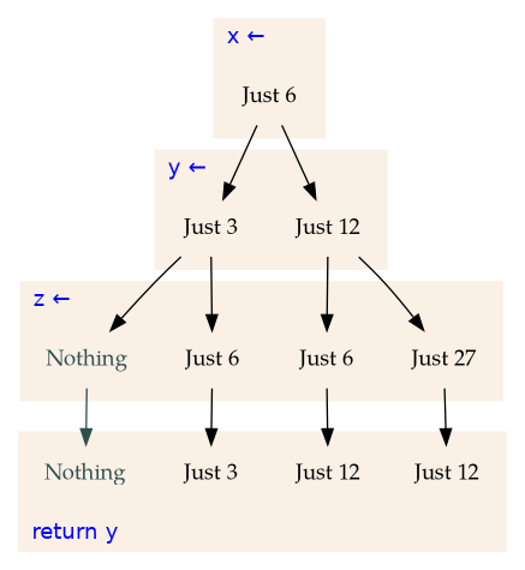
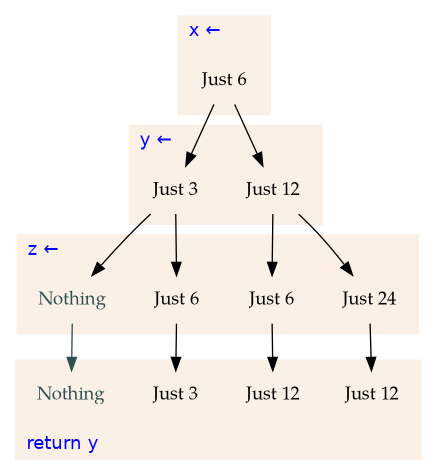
  digraph {
    constraint=false
    fontname=helvetica
    labeljust=l
    node [color=white fontname=palatino shape=none]
    n1 [label="Just 6"]
    n2 [label="Just 12"]
    n3 [label="Just 3"]
-   n4 [label="Just 27"]
+   n4 [label="Just 24"]
    n5 [label="Just 6"]
    n6 [label="Just 6"]
    n7 [fontcolor=darkslategray label=Nothing]
    n8 [label="Just 12"]
    n9 [label="Just 12"]
    n10 [label="Just 3"]
    n11 [fontcolor=darkslategray label=Nothing]
    subgraph cluster_1 {
      color=linen
      fontcolor=blue
      label="x ←"
      style=filled
      n1
    }
    subgraph cluster_2 {
      color=linen
      fontcolor=blue
      label="y ←"
      style=filled
      n2
      n3
    }
    subgraph cluster_3 {
      color=linen
      fontcolor=blue
      label="z ←"
      style=filled
      n4
      n5
      n6
      n7
    }
    subgraph cluster_4 {
      color=linen
      fontcolor=blue
      label="return y"
      labelloc=b
      style=filled
      n8
      n9
      n10
      n11
    }
    n1 -> n2
    n1 -> n3
    n2 -> n4
    n2 -> n5
    n3 -> n6
    n3 -> n7
    n4 -> n8
    n5 -> n9
    n6 -> n10
    n7 -> n11 [color=darkslategray]
  }
